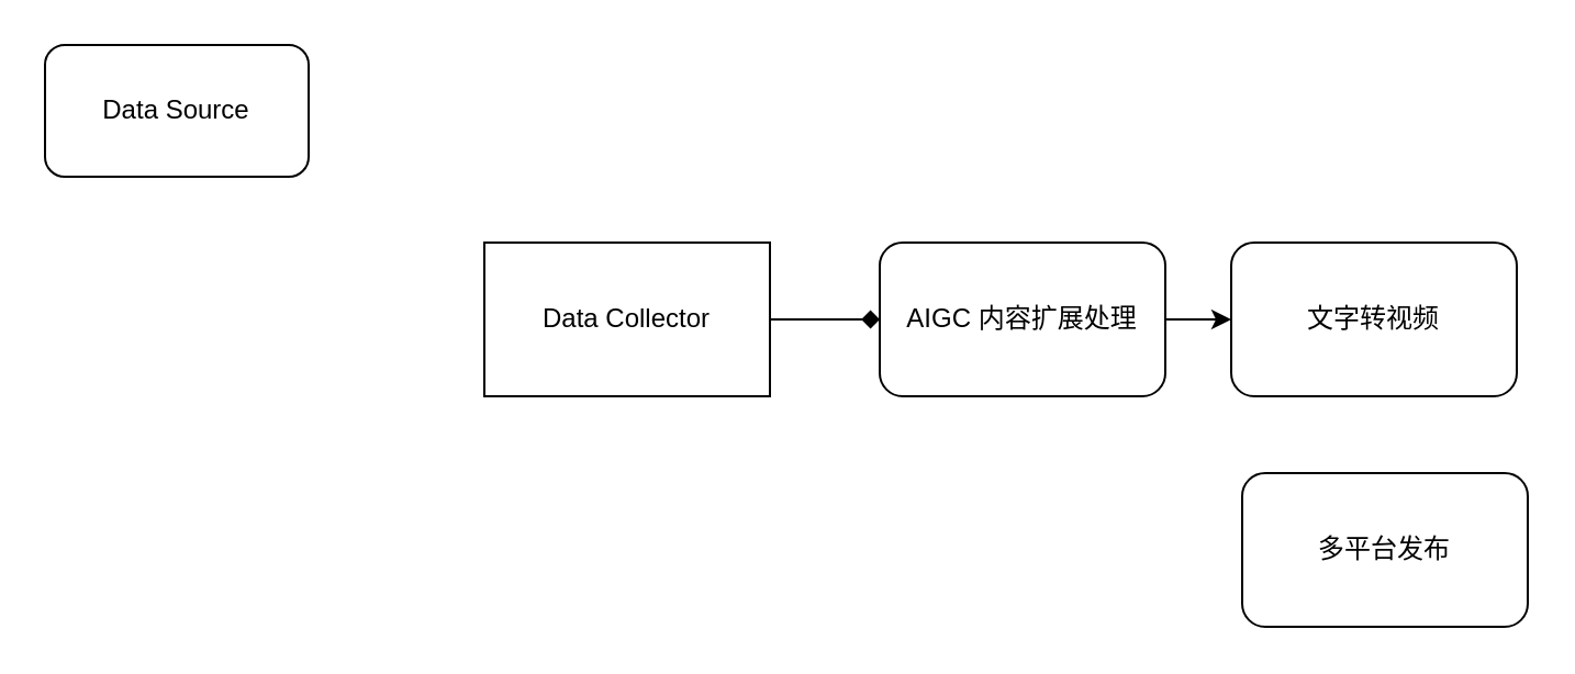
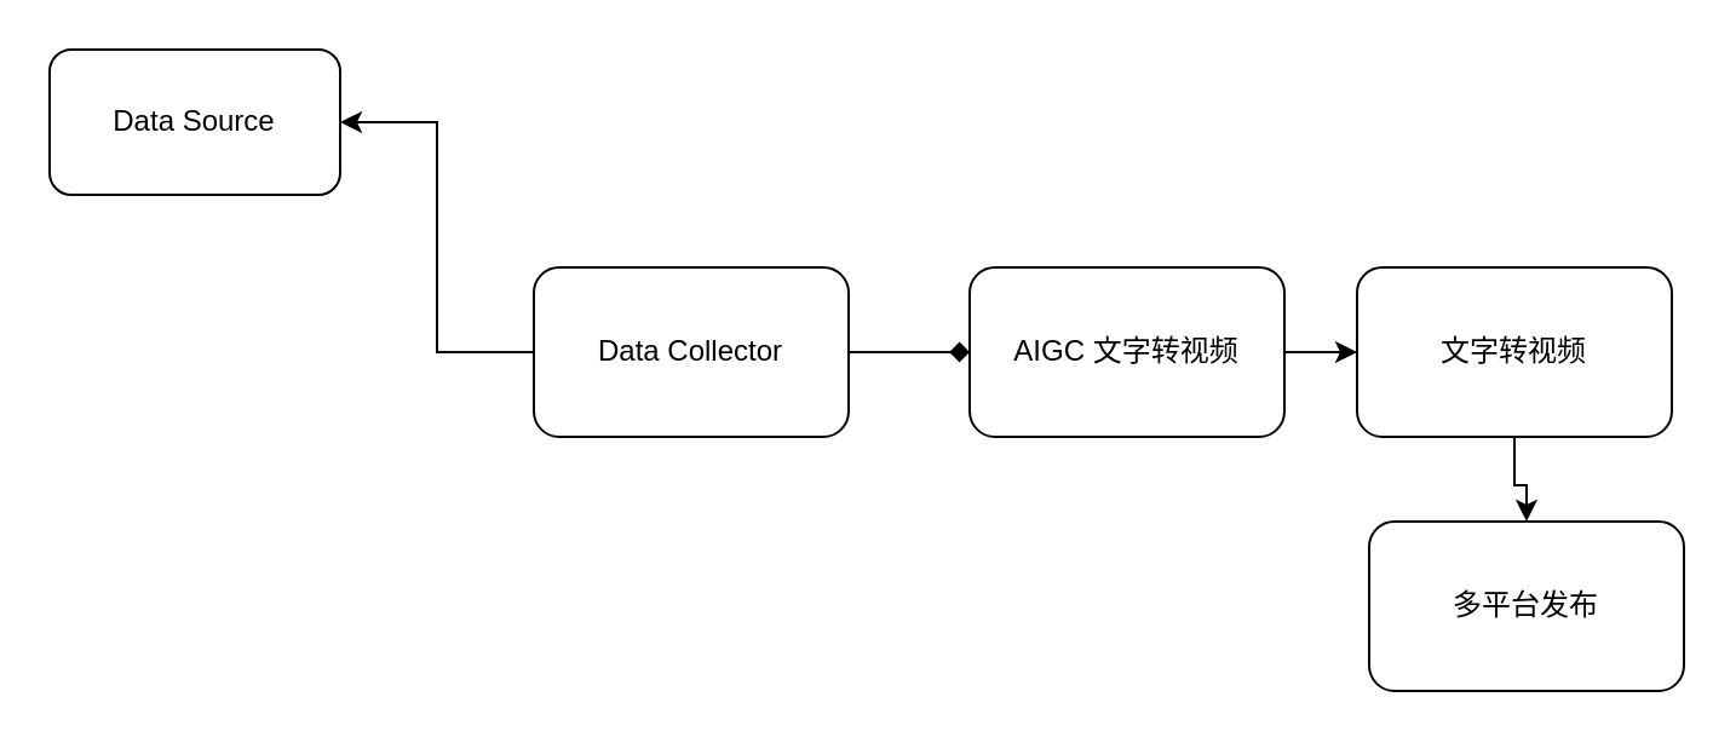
  <mxCell id="0" />
  <mxCell id="1" parent="0" />
+ <mxCell id="2" style="edgeStyle=orthogonalEdgeStyle;rounded=0;orthogonalLoop=1;jettySize=auto;html=1;entryX=1;entryY=0.5;entryDx=0;entryDy=0;" edge="1" parent="1" source="4" target="5"><mxGeometry relative="1" as="geometry" /></mxCell>
  <mxCell id="3" style="edgeStyle=orthogonalEdgeStyle;rounded=0;orthogonalLoop=1;jettySize=auto;html=1;entryX=0;entryY=0.5;entryDx=0;entryDy=0;endArrow=diamond;" edge="1" parent="1" source="4" target="7"><mxGeometry relative="1" as="geometry" /></mxCell>
- <mxCell id="4" value="Data Collector" style="whiteSpace=wrap;html=1;rounded=0;" vertex="1" parent="1"><mxGeometry x="220" y="110" width="130" height="70" as="geometry" /></mxCell>
+ <mxCell id="4" value="Data Collector" style="rounded=1;whiteSpace=wrap;html=1;" vertex="1" parent="1"><mxGeometry x="220" y="110" width="130" height="70" as="geometry" /></mxCell>
  <mxCell id="5" value="Data Source" style="rounded=1;whiteSpace=wrap;html=1;" vertex="1" parent="1"><mxGeometry x="20" y="20" width="120" height="60" as="geometry" /></mxCell>
  <mxCell id="6" style="edgeStyle=orthogonalEdgeStyle;rounded=0;orthogonalLoop=1;jettySize=auto;html=1;" edge="1" parent="1" source="7" target="9"><mxGeometry relative="1" as="geometry" /></mxCell>
- <mxCell id="7" value="AIGC 内容扩展处理" style="rounded=1;whiteSpace=wrap;html=1;" vertex="1" parent="1"><mxGeometry x="400" y="110" width="130" height="70" as="geometry" /></mxCell>
+ <mxCell id="7" value="AIGC 文字转视频" style="rounded=1;whiteSpace=wrap;html=1;" vertex="1" parent="1"><mxGeometry x="400" y="110" width="130" height="70" as="geometry" /></mxCell>
+ <mxCell id="8" value="" style="edgeStyle=orthogonalEdgeStyle;rounded=0;orthogonalLoop=1;jettySize=auto;html=1;" edge="1" parent="1" source="9" target="10"><mxGeometry relative="1" as="geometry" /></mxCell>
  <mxCell id="9" value="文字转视频" style="rounded=1;whiteSpace=wrap;html=1;" vertex="1" parent="1"><mxGeometry x="560" y="110" width="130" height="70" as="geometry" /></mxCell>
  <mxCell id="10" value="多平台发布" style="rounded=1;whiteSpace=wrap;html=1;" vertex="1" parent="1"><mxGeometry x="565" y="215" width="130" height="70" as="geometry" /></mxCell>
